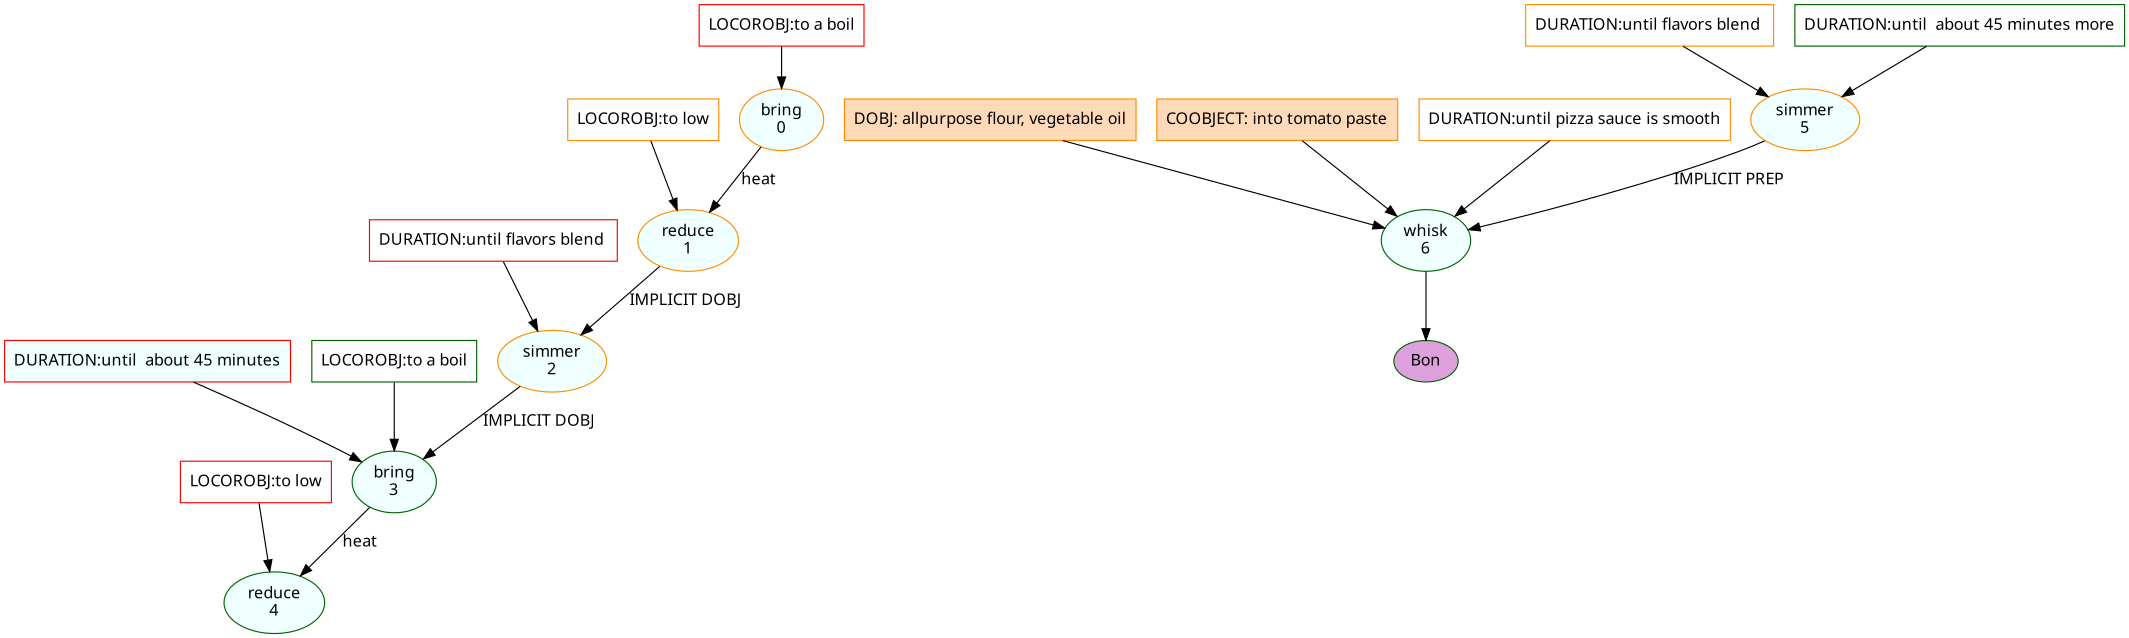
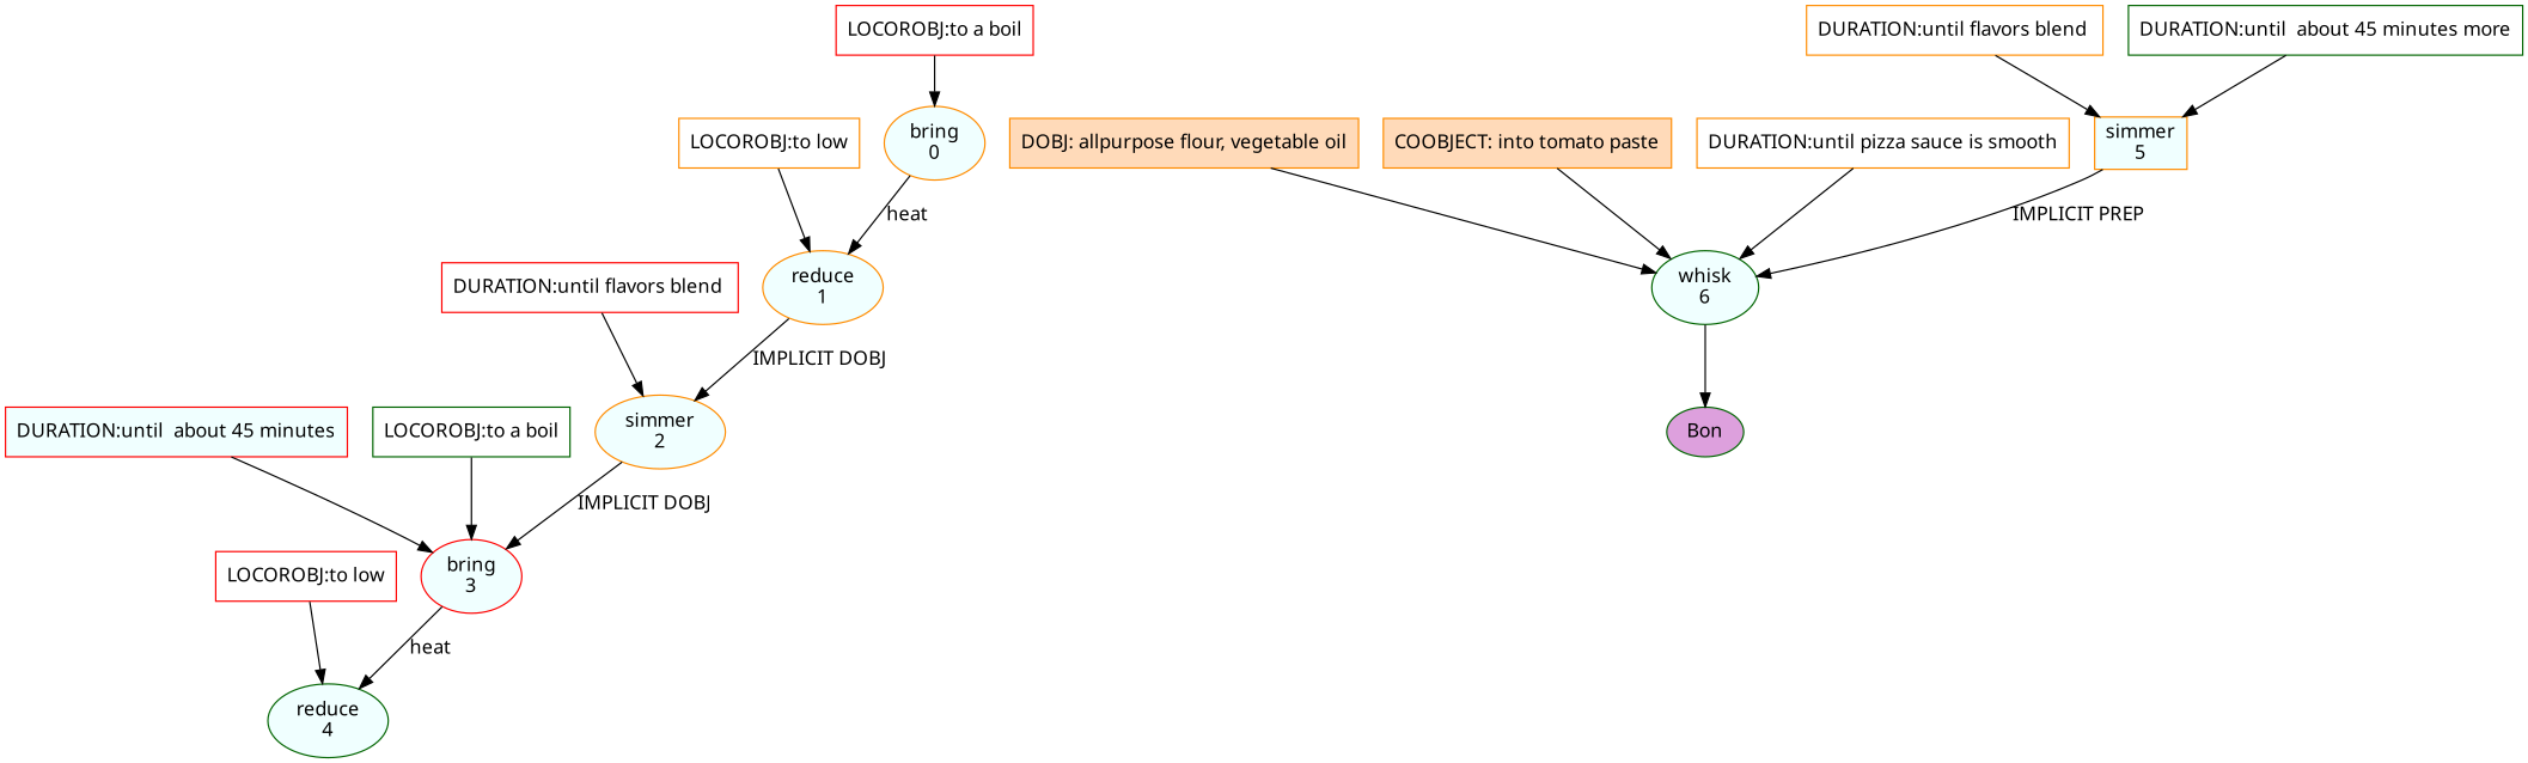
  digraph {
    fontname="Noto Sans"
    node [color=darkorange fillcolor=azure fontname="Noto Sans" shape=box style=filled]
    edge [fontname="Noto Sans"]
    n1 [label="bring\n0" shape=oval]
    n2 [label="reduce\n1" shape=oval]
    n3 [label="simmer\n2" shape=oval]
-   n4 [color=darkgreen label="bring\n3" shape=oval]
+   n4 [color=red label="bring\n3" shape=oval]
    n5 [color=darkgreen label="reduce\n4" shape=oval]
-   n6 [label="simmer\n5" shape=oval]
+   n6 [label="simmer\n5"]
    n7 [color=darkgreen label="whisk\n6" shape=oval]
    n8 [color=darkgreen fillcolor=plum label=Bon shape=oval]
    n9 [color=red fillcolor=white label="LOCOROBJ:to a boil"]
    n10 [fillcolor=white label="LOCOROBJ:to low"]
    n11 [color=red fillcolor=white label="DURATION:until flavors blend "]
    n12 [color=red label="DURATION:until  about 45 minutes"]
    n13 [color=darkgreen fillcolor=white label="LOCOROBJ:to a boil"]
    n14 [color=red fillcolor=white label="LOCOROBJ:to low"]
    n15 [fillcolor=white label="DURATION:until flavors blend "]
    n16 [color=darkgreen fillcolor=white label="DURATION:until  about 45 minutes more"]
    n17 [fillcolor=peachpuff label="DOBJ: allpurpose flour, vegetable oil"]
    n18 [fillcolor=peachpuff label="COOBJECT: into tomato paste"]
    n19 [fillcolor=white label="DURATION:until pizza sauce is smooth"]
    n1 -> n2 [label=heat]
    n2 -> n3 [label="IMPLICIT DOBJ"]
    n3 -> n4 [label="IMPLICIT DOBJ"]
    n4 -> n5 [label=heat]
    n6 -> n7 [label="IMPLICIT PREP"]
    n7 -> n8
    n9 -> n1
    n10 -> n2
    n11 -> n3
    n12 -> n4
    n13 -> n4
    n14 -> n5
    n15 -> n6
    n16 -> n6
    n17 -> n7
    n18 -> n7
    n19 -> n7
  }
